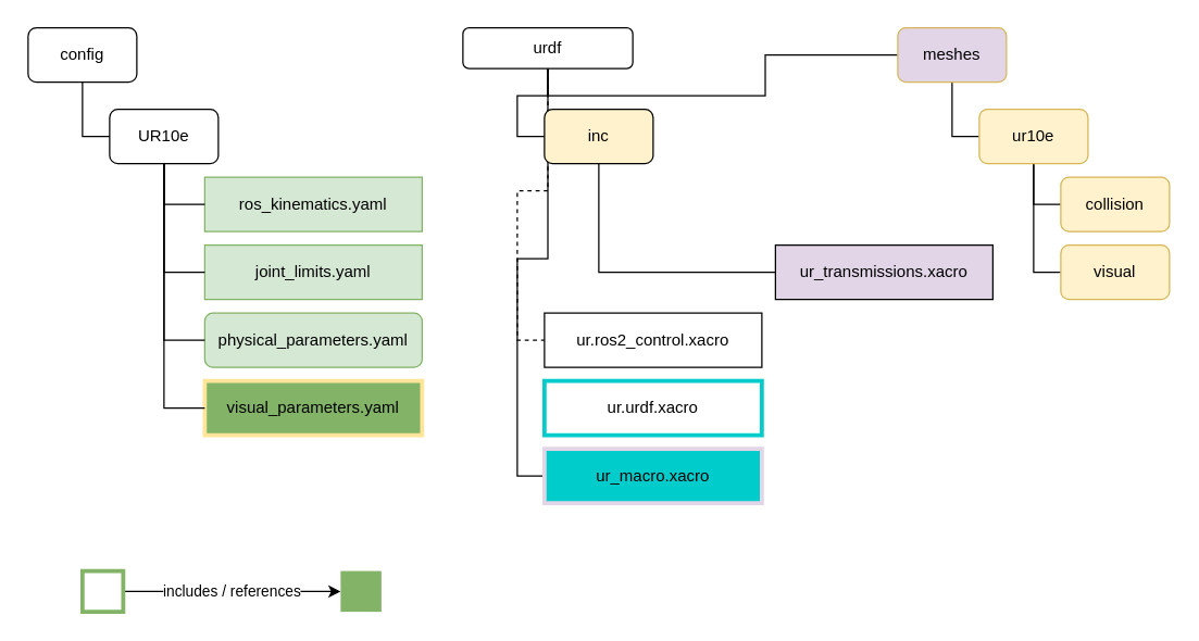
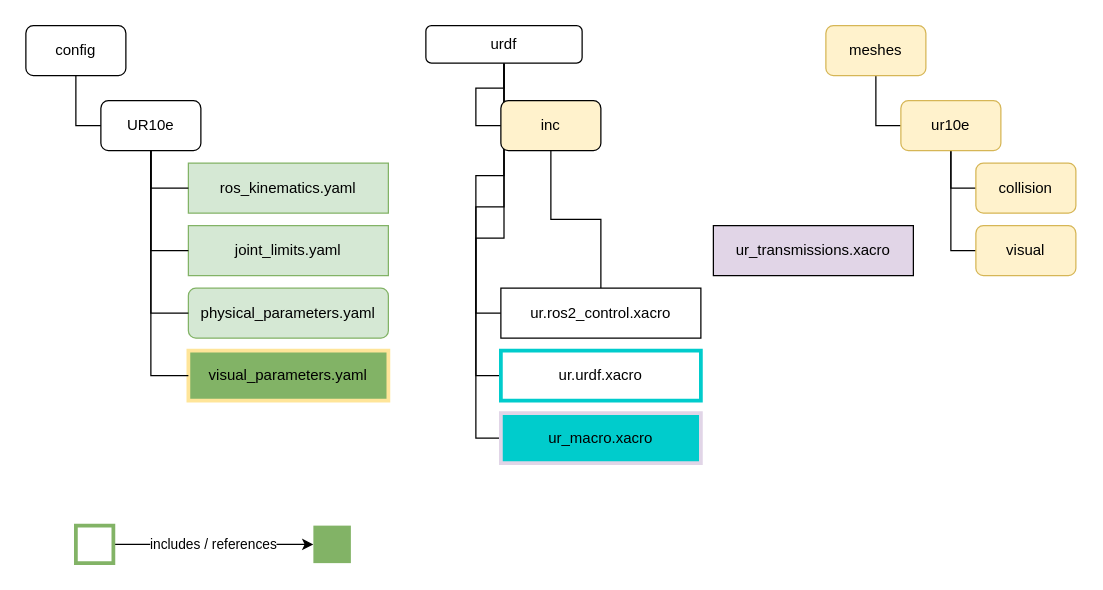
  <mxCell id="0" />
  <mxCell id="1" parent="0" />
  <mxCell id="2" value="ros_kinematics.yaml" style="rounded=0;whiteSpace=wrap;html=1;fillColor=#d5e8d4;strokeColor=#82b366;strokeWidth=1;" vertex="1" parent="1"><mxGeometry x="150" y="130" width="160" height="40" as="geometry" /></mxCell>
  <mxCell id="3" value="joint_limits.yaml" style="rounded=0;whiteSpace=wrap;html=1;fillColor=#d5e8d4;strokeColor=#82b366;strokeWidth=1;" vertex="1" parent="1"><mxGeometry x="150" y="180" width="160" height="40" as="geometry" /></mxCell>
  <mxCell id="4" value="physical_parameters.yaml" style="whiteSpace=wrap;html=1;fillColor=#d5e8d4;strokeColor=#82b366;strokeWidth=1;rounded=1;" vertex="1" parent="1"><mxGeometry x="150" y="230" width="160" height="40" as="geometry" /></mxCell>
  <mxCell id="5" value="visual_parameters.yaml" style="rounded=0;whiteSpace=wrap;html=1;fillColor=#82B366;strokeColor=#FFE599;strokeWidth=3;" vertex="1" parent="1"><mxGeometry x="150" y="280" width="160" height="40" as="geometry" /></mxCell>
  <mxCell id="6" style="edgeStyle=orthogonalEdgeStyle;rounded=0;orthogonalLoop=1;jettySize=auto;html=1;exitX=0.5;exitY=1;exitDx=0;exitDy=0;entryX=0;entryY=0.5;entryDx=0;entryDy=0;endArrow=none;endFill=0;" edge="1" parent="1" source="10" target="2"><mxGeometry relative="1" as="geometry" /></mxCell>
  <mxCell id="7" style="edgeStyle=orthogonalEdgeStyle;rounded=0;orthogonalLoop=1;jettySize=auto;html=1;exitX=0.5;exitY=1;exitDx=0;exitDy=0;entryX=0;entryY=0.5;entryDx=0;entryDy=0;endArrow=none;endFill=0;" edge="1" parent="1" source="10" target="3"><mxGeometry relative="1" as="geometry" /></mxCell>
  <mxCell id="8" style="edgeStyle=orthogonalEdgeStyle;rounded=0;orthogonalLoop=1;jettySize=auto;html=1;exitX=0.5;exitY=1;exitDx=0;exitDy=0;entryX=0;entryY=0.5;entryDx=0;entryDy=0;endArrow=none;endFill=0;" edge="1" parent="1" source="10" target="4"><mxGeometry relative="1" as="geometry" /></mxCell>
  <mxCell id="9" style="edgeStyle=orthogonalEdgeStyle;rounded=0;orthogonalLoop=1;jettySize=auto;html=1;exitX=0.5;exitY=1;exitDx=0;exitDy=0;entryX=0;entryY=0.5;entryDx=0;entryDy=0;endArrow=none;endFill=0;" edge="1" parent="1" source="10" target="5"><mxGeometry relative="1" as="geometry" /></mxCell>
  <mxCell id="10" value="UR10e" style="rounded=1;whiteSpace=wrap;html=1;" vertex="1" parent="1"><mxGeometry x="80" y="80" width="80" height="40" as="geometry" /></mxCell>
  <mxCell id="11" style="edgeStyle=orthogonalEdgeStyle;rounded=0;orthogonalLoop=1;jettySize=auto;html=1;exitX=0.5;exitY=1;exitDx=0;exitDy=0;entryX=0;entryY=0.5;entryDx=0;entryDy=0;endArrow=none;endFill=0;" edge="1" parent="1" source="12" target="10"><mxGeometry relative="1" as="geometry" /></mxCell>
  <mxCell id="12" value="config" style="rounded=1;whiteSpace=wrap;html=1;" vertex="1" parent="1"><mxGeometry width="80" height="40" as="geometry" x="20" y="20" /></mxCell>
  <mxCell id="13" style="edgeStyle=orthogonalEdgeStyle;rounded=0;orthogonalLoop=1;jettySize=auto;html=1;exitX=0.5;exitY=1;exitDx=0;exitDy=0;entryX=0;entryY=0.5;entryDx=0;entryDy=0;endArrow=none;endFill=0;" edge="1" parent="1" source="17" target="19"><mxGeometry relative="1" as="geometry" /></mxCell>
- <mxCell id="14" style="edgeStyle=orthogonalEdgeStyle;rounded=0;orthogonalLoop=1;jettySize=auto;html=1;exitX=0.5;exitY=1;exitDx=0;exitDy=0;entryX=0;entryY=0.5;entryDx=0;entryDy=0;endArrow=none;endFill=0;dashed=1;" edge="1" parent="1" source="17" target="21"><mxGeometry relative="1" as="geometry" /></mxCell>
- <mxCell id="15" style="edgeStyle=orthogonalEdgeStyle;rounded=0;orthogonalLoop=1;jettySize=auto;html=1;exitX=0.5;exitY=1;exitDx=0;exitDy=0;endArrow=none;endFill=0;" edge="1" parent="1" source="17" target="25"><mxGeometry relative="1" as="geometry" /></mxCell>
+ <mxCell id="14" style="edgeStyle=orthogonalEdgeStyle;rounded=0;orthogonalLoop=1;jettySize=auto;html=1;exitX=0.5;exitY=1;exitDx=0;exitDy=0;entryX=0;entryY=0.5;entryDx=0;entryDy=0;endArrow=none;endFill=0;" edge="1" parent="1" source="17" target="21"><mxGeometry relative="1" as="geometry" /></mxCell>
+ <mxCell id="15" style="edgeStyle=orthogonalEdgeStyle;rounded=0;orthogonalLoop=1;jettySize=auto;html=1;exitX=0.5;exitY=1;exitDx=0;exitDy=0;entryX=0;entryY=0.5;entryDx=0;entryDy=0;endArrow=none;endFill=0;" edge="1" parent="1" source="17" target="22"><mxGeometry relative="1" as="geometry" /></mxCell>
  <mxCell id="16" style="edgeStyle=orthogonalEdgeStyle;rounded=0;orthogonalLoop=1;jettySize=auto;html=1;exitX=0.5;exitY=1;exitDx=0;exitDy=0;entryX=0;entryY=0.5;entryDx=0;entryDy=0;endArrow=none;endFill=0;" edge="1" parent="1" source="17" target="23"><mxGeometry relative="1" as="geometry" /></mxCell>
  <mxCell id="17" value="urdf" style="rounded=1;whiteSpace=wrap;html=1;" vertex="1" parent="1"><mxGeometry x="340" y="20" width="125" height="30" as="geometry" /></mxCell>
- <mxCell id="18" style="edgeStyle=orthogonalEdgeStyle;rounded=0;orthogonalLoop=1;jettySize=auto;html=1;exitX=0.5;exitY=1;exitDx=0;exitDy=0;entryX=0;entryY=0.5;entryDx=0;entryDy=0;endArrow=none;endFill=0;" edge="1" parent="1" source="19" target="20"><mxGeometry relative="1" as="geometry" /></mxCell>
+ <mxCell id="18" style="edgeStyle=orthogonalEdgeStyle;rounded=0;orthogonalLoop=1;jettySize=auto;html=1;exitX=0.5;exitY=1;exitDx=0;exitDy=0;endArrow=none;endFill=0;" edge="1" parent="1" source="19" target="21"><mxGeometry relative="1" as="geometry" /></mxCell>
  <mxCell id="19" value="inc" style="rounded=1;whiteSpace=wrap;html=1;fillColor=#fff2cc;" vertex="1" parent="1"><mxGeometry x="400" y="80" width="80" height="40" as="geometry" /></mxCell>
  <mxCell id="20" value="ur_transmissions.xacro" style="rounded=0;whiteSpace=wrap;html=1;fillColor=#E1D5E7;" vertex="1" parent="1"><mxGeometry x="570" y="180" width="160" height="40" as="geometry" /></mxCell>
  <mxCell id="21" value="ur.ros2_control.xacro" style="rounded=0;whiteSpace=wrap;html=1;" vertex="1" parent="1"><mxGeometry x="400" y="230" width="160" height="40" as="geometry" /></mxCell>
  <mxCell id="22" value="ur.urdf.xacro" style="rounded=0;whiteSpace=wrap;html=1;fillColor=none;strokeColor=#00CCCC;strokeWidth=3;" vertex="1" parent="1"><mxGeometry x="400" y="280" width="160" height="40" as="geometry" /></mxCell>
  <mxCell id="23" value="ur_macro.xacro" style="rounded=0;whiteSpace=wrap;html=1;fillColor=#00CCCC;strokeColor=#E1D5E7;strokeWidth=3;" vertex="1" parent="1"><mxGeometry x="400" y="330" width="160" height="40" as="geometry" /></mxCell>
  <mxCell id="24" style="edgeStyle=orthogonalEdgeStyle;rounded=0;orthogonalLoop=1;jettySize=auto;html=1;exitX=0.5;exitY=1;exitDx=0;exitDy=0;entryX=0;entryY=0.5;entryDx=0;entryDy=0;endArrow=none;endFill=0;" edge="1" parent="1" source="25" target="28"><mxGeometry relative="1" as="geometry" /></mxCell>
- <mxCell id="25" value="meshes" style="rounded=1;whiteSpace=wrap;html=1;fillColor=#e1d5e7;strokeColor=#d6b656;" vertex="1" parent="1"><mxGeometry x="660" width="80" height="40" as="geometry" y="20" /></mxCell>
+ <mxCell id="25" value="meshes" style="rounded=1;whiteSpace=wrap;html=1;fillColor=#fff2cc;strokeColor=#d6b656;" vertex="1" parent="1"><mxGeometry x="660" width="80" height="40" as="geometry" y="20" /></mxCell>
  <mxCell id="26" style="edgeStyle=orthogonalEdgeStyle;rounded=0;orthogonalLoop=1;jettySize=auto;html=1;exitX=0.5;exitY=1;exitDx=0;exitDy=0;entryX=0;entryY=0.5;entryDx=0;entryDy=0;endArrow=none;endFill=0;" edge="1" parent="1" source="28" target="30"><mxGeometry relative="1" as="geometry" /></mxCell>
  <mxCell id="27" style="edgeStyle=orthogonalEdgeStyle;rounded=0;orthogonalLoop=1;jettySize=auto;html=1;exitX=0.5;exitY=1;exitDx=0;exitDy=0;entryX=0;entryY=0.5;entryDx=0;entryDy=0;endArrow=none;endFill=0;" edge="1" parent="1" source="28" target="29"><mxGeometry relative="1" as="geometry"><Array as="points"><mxPoint x="760" y="150" /></Array></mxGeometry></mxCell>
  <mxCell id="28" value="ur10e" style="rounded=1;whiteSpace=wrap;html=1;fillColor=#fff2cc;strokeColor=#d6b656;" vertex="1" parent="1"><mxGeometry x="720" y="80" width="80" height="40" as="geometry" /></mxCell>
  <mxCell id="29" value="collision" style="rounded=1;whiteSpace=wrap;html=1;fillColor=#fff2cc;strokeColor=#d6b656;" vertex="1" parent="1"><mxGeometry x="780" y="130" width="80" height="40" as="geometry" /></mxCell>
  <mxCell id="30" value="visual" style="rounded=1;whiteSpace=wrap;html=1;fillColor=#fff2cc;strokeColor=#d6b656;" vertex="1" parent="1"><mxGeometry x="780" y="180" width="80" height="40" as="geometry" /></mxCell>
  <mxCell id="31" value="includes / references" style="edgeStyle=orthogonalEdgeStyle;rounded=0;orthogonalLoop=1;jettySize=auto;html=1;exitX=1;exitY=0.5;exitDx=0;exitDy=0;entryX=0;entryY=0.5;entryDx=0;entryDy=0;endArrow=classic;endFill=1;" edge="1" parent="1" source="32" target="33"><mxGeometry relative="1" as="geometry" /></mxCell>
  <mxCell id="32" value="" style="rounded=0;whiteSpace=wrap;html=1;strokeColor=#82B366;strokeWidth=3;fillColor=none;" vertex="1" parent="1"><mxGeometry x="60" y="420" width="30" height="30" as="geometry" /></mxCell>
  <mxCell id="33" value="" style="rounded=0;whiteSpace=wrap;html=1;strokeColor=none;strokeWidth=3;fillColor=#82B366;" vertex="1" parent="1"><mxGeometry x="250" y="420" width="30" height="30" as="geometry" /></mxCell>
